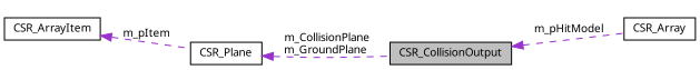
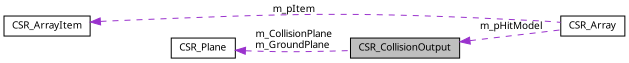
  digraph {
    fontname="Noto Sans"
    rankdir=LR
    node [color=black fillcolor=white fontname="Noto Sans" fontsize=10 shape=record style=filled]
    edge [color=darkorchid3 dir=back fontname="Noto Sans" fontsize=10 labelfontname=Helvetica labelfontsize=10 style=dashed]
    n1 [fillcolor=grey75 fontcolor=black height=0.2 label=CSR_CollisionOutput width=0.4]
    n2 [height=0.2 label=CSR_Array width=0.4]
    n3 [height=0.2 label=CSR_Plane width=0.4]
    n4 [height=0.2 label=CSR_ArrayItem width=0.4]
    n1 -> n2 [label=" m_pHitModel"]
    n3 -> n1 [label=" m_CollisionPlane\nm_GroundPlane"]
-   n4 -> n3 [label=" m_pItem"]
+   n4 -> n2 [label=" m_pItem"]
  }
